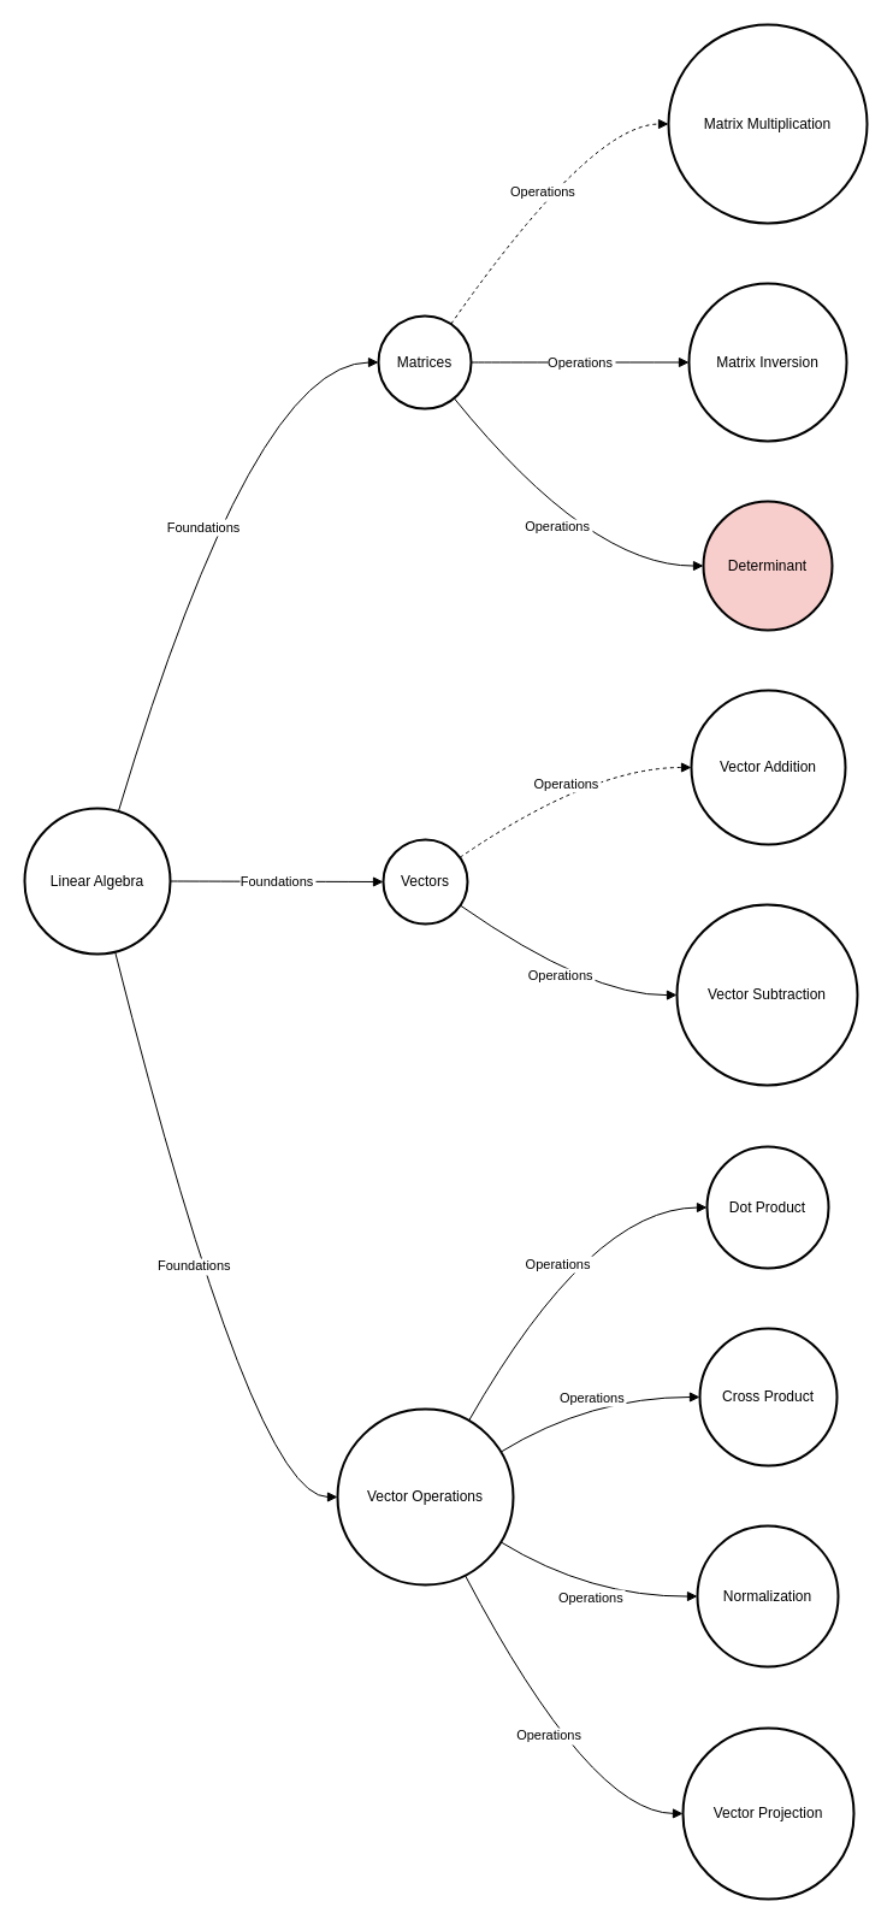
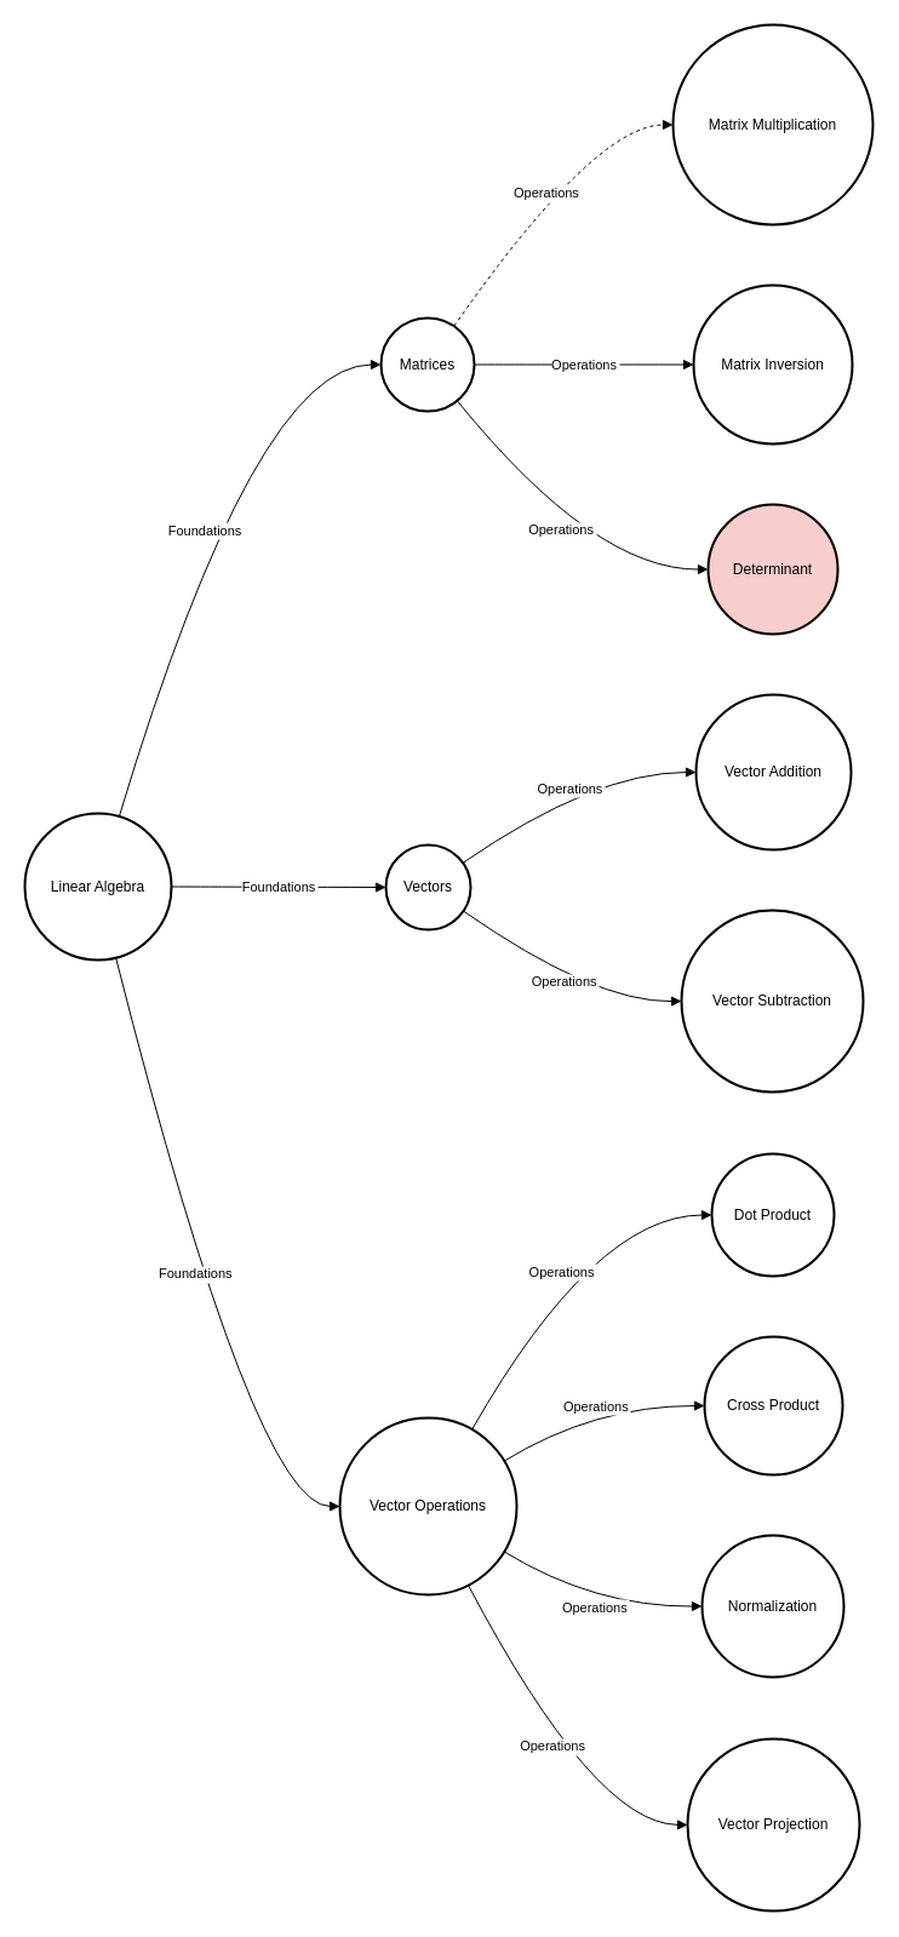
  <mxCell id="0" />
  <mxCell id="1" parent="0" />
  <mxCell id="2" value="Linear Algebra" style="ellipse;aspect=fixed;strokeWidth=2;whiteSpace=wrap;" vertex="1" parent="1"><mxGeometry y="671" width="121" height="121" as="geometry" x="20" /></mxCell>
  <mxCell id="3" value="Matrices" style="ellipse;aspect=fixed;strokeWidth=2;whiteSpace=wrap;" vertex="1" parent="1"><mxGeometry x="314" y="262" width="77" height="77" as="geometry" /></mxCell>
  <mxCell id="4" value="Vectors" style="ellipse;aspect=fixed;strokeWidth=2;whiteSpace=wrap;" vertex="1" parent="1"><mxGeometry x="318" y="697" width="70" height="70" as="geometry" /></mxCell>
  <mxCell id="5" value="Vector Operations" style="ellipse;aspect=fixed;strokeWidth=2;whiteSpace=wrap;" vertex="1" parent="1"><mxGeometry x="280" y="1170" width="146" height="146" as="geometry" /></mxCell>
  <mxCell id="6" value="Matrix Multiplication" style="ellipse;aspect=fixed;strokeWidth=2;whiteSpace=wrap;" vertex="1" parent="1"><mxGeometry x="555" width="165" height="165" as="geometry" y="20" /></mxCell>
  <mxCell id="7" value="Matrix Inversion" style="ellipse;aspect=fixed;strokeWidth=2;whiteSpace=wrap;" vertex="1" parent="1"><mxGeometry x="572" y="235" width="131" height="131" as="geometry" /></mxCell>
  <mxCell id="8" value="Determinant" style="ellipse;aspect=fixed;strokeWidth=2;whiteSpace=wrap;fillColor=#f8cecc;" vertex="1" parent="1"><mxGeometry x="584" y="416" width="107" height="107" as="geometry" /></mxCell>
  <mxCell id="9" value="Vector Addition" style="ellipse;aspect=fixed;strokeWidth=2;whiteSpace=wrap;" vertex="1" parent="1"><mxGeometry x="574" y="573" width="128" height="128" as="geometry" /></mxCell>
  <mxCell id="10" value="Vector Subtraction" style="ellipse;aspect=fixed;strokeWidth=2;whiteSpace=wrap;" vertex="1" parent="1"><mxGeometry x="562" y="751" width="150" height="150" as="geometry" /></mxCell>
  <mxCell id="11" value="Dot Product" style="ellipse;aspect=fixed;strokeWidth=2;whiteSpace=wrap;" vertex="1" parent="1"><mxGeometry x="587" y="952" width="101" height="101" as="geometry" /></mxCell>
  <mxCell id="12" value="Cross Product" style="ellipse;aspect=fixed;strokeWidth=2;whiteSpace=wrap;" vertex="1" parent="1"><mxGeometry x="581" y="1103" width="114" height="114" as="geometry" /></mxCell>
  <mxCell id="13" value="Normalization" style="ellipse;aspect=fixed;strokeWidth=2;whiteSpace=wrap;" vertex="1" parent="1"><mxGeometry x="579" y="1267" width="117" height="117" as="geometry" /></mxCell>
  <mxCell id="14" value="Vector Projection" style="ellipse;aspect=fixed;strokeWidth=2;whiteSpace=wrap;" vertex="1" parent="1"><mxGeometry x="567" y="1435" width="142" height="142" as="geometry" /></mxCell>
  <mxCell id="15" value="Foundations" style="curved=1;startArrow=none;endArrow=block;exitX=0.651;exitY=0.003;entryX=-0.001;entryY=0.503;" edge="1" parent="1" source="2" target="3"><mxGeometry relative="1" as="geometry"><Array as="points"><mxPoint x="210" y="301" /></Array></mxGeometry></mxCell>
  <mxCell id="16" value="Foundations" style="curved=1;startArrow=none;endArrow=block;exitX=1.0;exitY=0.503;entryX=-0.005;entryY=0.499;" edge="1" parent="1" source="2" target="4"><mxGeometry relative="1" as="geometry"><Array as="points" /></mxGeometry></mxCell>
  <mxCell id="17" value="Foundations" style="curved=1;startArrow=none;endArrow=block;exitX=0.627;exitY=1.004;entryX=-0.003;entryY=0.501;" edge="1" parent="1" source="2" target="5"><mxGeometry relative="1" as="geometry"><Array as="points"><mxPoint x="210" y="1243" /></Array></mxGeometry></mxCell>
  <mxCell id="18" value="Operations" style="curved=1;startArrow=none;endArrow=block;exitX=0.847;exitY=0.003;entryX=0.001;entryY=0.501;dashed=1;" edge="1" parent="1" source="3" target="6"><mxGeometry relative="1" as="geometry"><Array as="points"><mxPoint x="490" y="103" /></Array></mxGeometry></mxCell>
  <mxCell id="19" value="Operations" style="curved=1;startArrow=none;endArrow=block;exitX=0.999;exitY=0.503;entryX=0.001;entryY=0.502;" edge="1" parent="1" source="3" target="7"><mxGeometry relative="1" as="geometry"><Array as="points" /></mxGeometry></mxCell>
  <mxCell id="20" value="Operations" style="curved=1;startArrow=none;endArrow=block;exitX=0.907;exitY=1.003;entryX=0.002;entryY=0.503;" edge="1" parent="1" source="3" target="8"><mxGeometry relative="1" as="geometry"><Array as="points"><mxPoint x="490" y="470" /></Array></mxGeometry></mxCell>
- <mxCell id="21" value="Operations" style="curved=1;startArrow=none;endArrow=block;exitX=0.99;exitY=0.157;entryX=-0.002;entryY=0.502;dashed=1;" edge="1" parent="1" source="4" target="9"><mxGeometry relative="1" as="geometry"><Array as="points"><mxPoint x="490" y="637" /></Array></mxGeometry></mxCell>
+ <mxCell id="21" value="Operations" style="curved=1;startArrow=none;endArrow=block;exitX=0.99;exitY=0.157;entryX=-0.002;entryY=0.502;" edge="1" parent="1" source="4" target="9"><mxGeometry relative="1" as="geometry"><Array as="points"><mxPoint x="490" y="637" /></Array></mxGeometry></mxCell>
  <mxCell id="22" value="Operations" style="curved=1;startArrow=none;endArrow=block;exitX=0.99;exitY=0.841;entryX=0.003;entryY=0.504;" edge="1" parent="1" source="4" target="10"><mxGeometry relative="1" as="geometry"><Array as="points"><mxPoint x="490" y="827" /></Array></mxGeometry></mxCell>
  <mxCell id="23" value="Operations" style="curved=1;startArrow=none;endArrow=block;exitX=0.782;exitY=0.002;entryX=-0.0;entryY=0.5;" edge="1" parent="1" source="5" target="11"><mxGeometry relative="1" as="geometry"><Array as="points"><mxPoint x="490" y="1003" /></Array></mxGeometry></mxCell>
  <mxCell id="24" value="Operations" style="curved=1;startArrow=none;endArrow=block;exitX=0.995;exitY=0.201;entryX=-0.003;entryY=0.503;" edge="1" parent="1" source="5" target="12"><mxGeometry relative="1" as="geometry"><Array as="points"><mxPoint x="490" y="1160" /></Array></mxGeometry></mxCell>
  <mxCell id="25" value="Operations" style="curved=1;startArrow=none;endArrow=block;exitX=0.995;exitY=0.801;entryX=0.001;entryY=0.504;" edge="1" parent="1" source="5" target="13"><mxGeometry relative="1" as="geometry"><Array as="points"><mxPoint x="490" y="1326" /></Array></mxGeometry></mxCell>
  <mxCell id="26" value="Operations" style="curved=1;startArrow=none;endArrow=block;exitX=0.758;exitY=1.0;entryX=-0.001;entryY=0.496;" edge="1" parent="1" source="5" target="14"><mxGeometry relative="1" as="geometry"><Array as="points"><mxPoint x="490" y="1505" /></Array></mxGeometry></mxCell>
